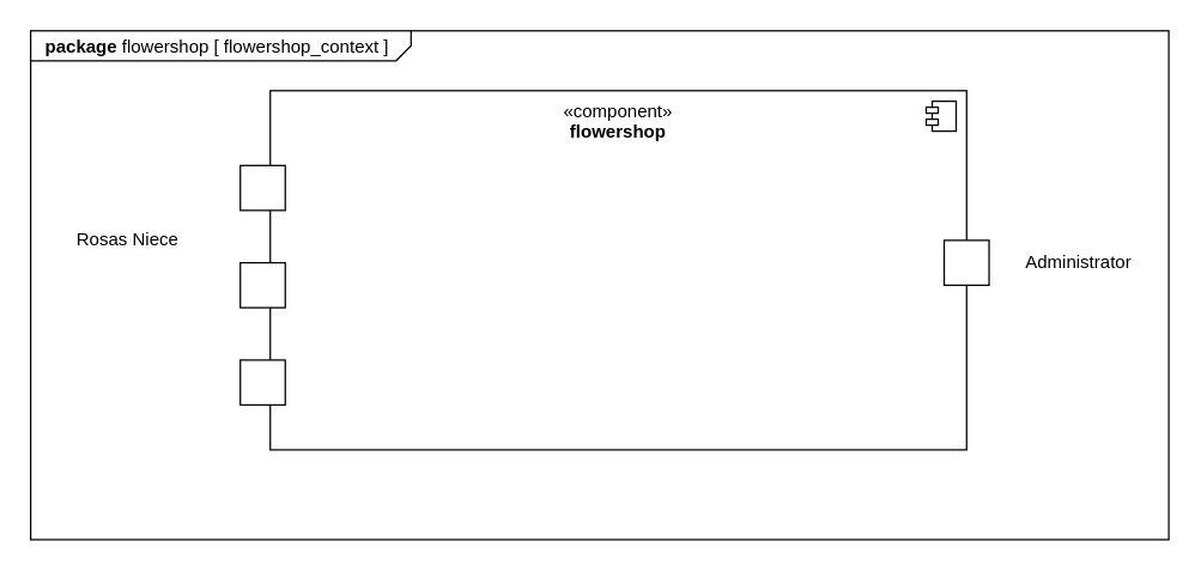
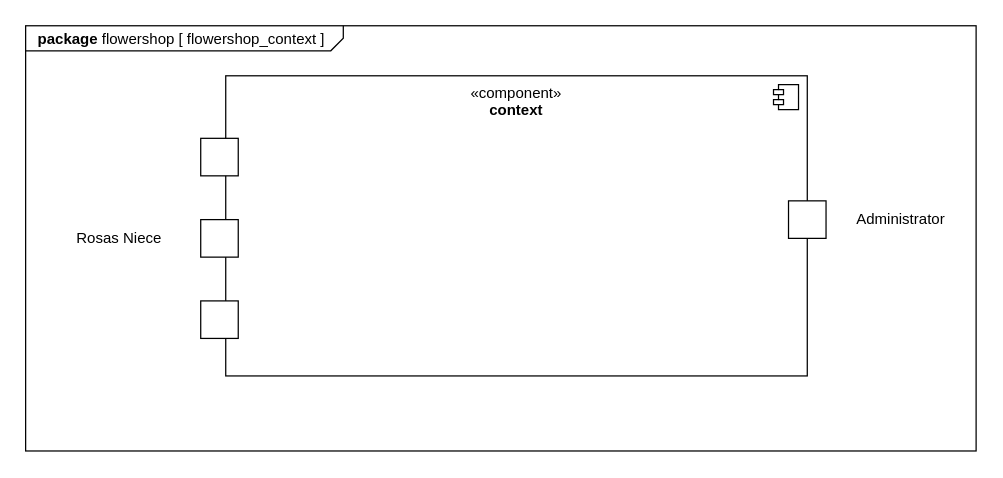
  <mxCell id="0" />
  <mxCell id="1" parent="0" />
  <mxCell id="2" value="&lt;p style=&quot;margin:0px;margin-top:4px;margin-left:10px;text-align:left;&quot;&gt;&lt;b&gt;package&lt;/b&gt; flowershop   [ flowershop_context ]&lt;/p&gt;" style="html=1;shape=mxgraph.sysml.package;align=left;spacingLeft=5;verticalAlign=top;spacingTop=-3;labelX=254.67;html=1;overflow=fill;" vertex="1" parent="1"><mxGeometry x="20" y="20" width="760" height="340" as="geometry" /></mxCell>
- <mxCell id="3" value="«component»&lt;br&gt;&lt;b&gt;flowershop&lt;/b&gt;" style="html=1;dropTarget=0;whiteSpace=wrap;verticalAlign=top;" vertex="1" parent="1"><mxGeometry x="180" y="60" width="465" height="240" as="geometry" /></mxCell>
+ <mxCell id="3" value="«component»&lt;br&gt;&lt;b&gt;context&lt;/b&gt;" style="html=1;dropTarget=0;whiteSpace=wrap;verticalAlign=top;" vertex="1" parent="1"><mxGeometry x="180" y="60" width="465" height="240" as="geometry" /></mxCell>
  <mxCell id="4" value="" style="shape=module;jettyWidth=8;jettyHeight=4;" vertex="1" parent="3"><mxGeometry x="1" width="20" height="20" relative="1" as="geometry"><mxPoint x="-27" y="7" as="offset" /></mxGeometry></mxCell>
  <mxCell id="5" value="" style="whiteSpace=wrap;html=1;aspect=fixed;" vertex="1" parent="1"><mxGeometry x="160" y="110" width="30" height="30" as="geometry" /></mxCell>
  <mxCell id="6" value="" style="whiteSpace=wrap;html=1;aspect=fixed;" vertex="1" parent="1"><mxGeometry x="160" y="175" width="30" height="30" as="geometry" /></mxCell>
- <mxCell id="7" value="Rosas Niece" style="text;html=1;align=center;verticalAlign=middle;whiteSpace=wrap;rounded=0;" vertex="1" parent="1"><mxGeometry x="30" y="145" width="110" height="30" as="geometry" /></mxCell>
+ <mxCell id="7" value="Rosas Niece" style="text;html=1;align=center;verticalAlign=middle;whiteSpace=wrap;rounded=0;" vertex="1" parent="1"><mxGeometry x="40" y="175" width="110" height="30" as="geometry" /></mxCell>
  <mxCell id="8" value="" style="whiteSpace=wrap;html=1;aspect=fixed;" vertex="1" parent="1"><mxGeometry x="630" y="160" width="30" height="30" as="geometry" /></mxCell>
  <mxCell id="9" value="Administrator" style="text;html=1;align=center;verticalAlign=middle;whiteSpace=wrap;rounded=0;" vertex="1" parent="1"><mxGeometry x="660" y="160" width="120" height="30" as="geometry" /></mxCell>
  <mxCell id="10" value="" style="whiteSpace=wrap;html=1;aspect=fixed;" vertex="1" parent="1"><mxGeometry x="160" y="240" width="30" height="30" as="geometry" /></mxCell>
